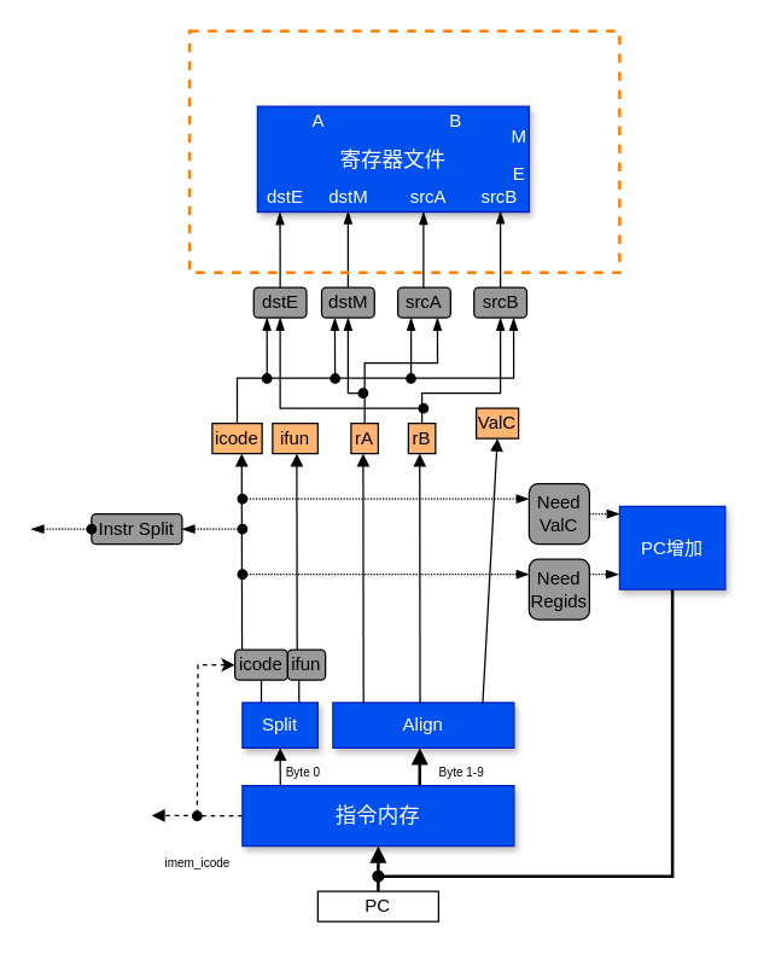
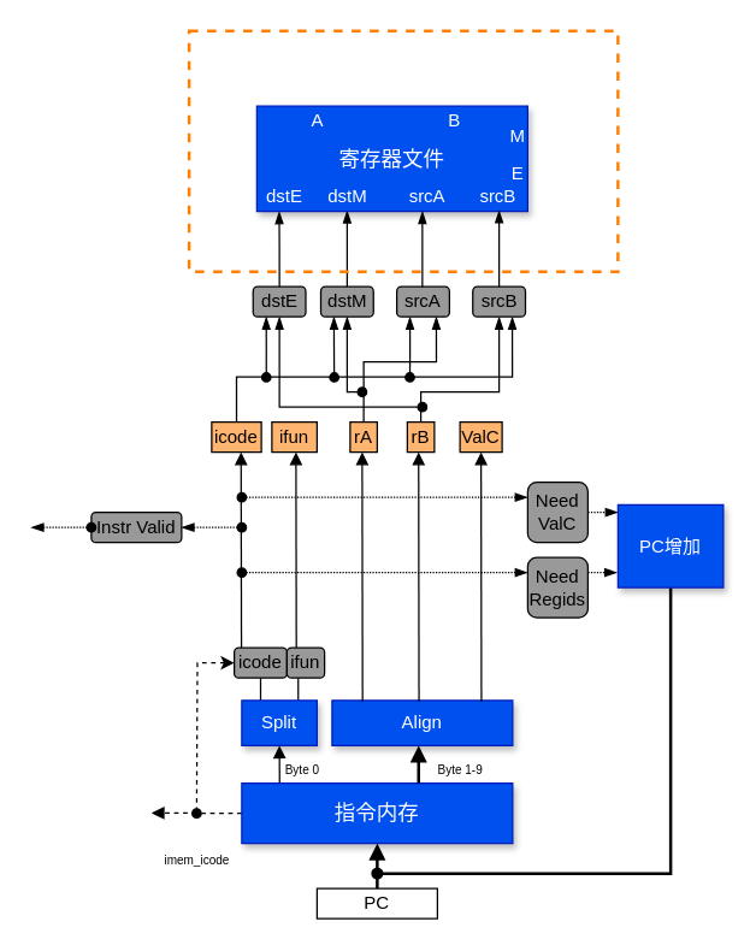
  <mxCell id="0" />
  <mxCell id="1" parent="0" />
  <mxCell id="2" style="edgeStyle=none;rounded=0;orthogonalLoop=1;jettySize=auto;html=1;entryX=0.5;entryY=1;entryDx=0;entryDy=0;exitX=0.128;exitY=0.99;exitDx=0;exitDy=0;exitPerimeter=0;endArrow=block;endFill=1;" parent="1" source="12" target="9" edge="1"><mxGeometry relative="1" as="geometry"><mxPoint x="185" y="519" as="sourcePoint" /></mxGeometry></mxCell>
  <mxCell id="3" style="rounded=0;orthogonalLoop=1;jettySize=auto;html=1;exitX=0;exitY=0.5;exitDx=0;exitDy=0;strokeWidth=1;dashed=1;endArrow=block;endFill=1;" parent="1" source="4" edge="1"><mxGeometry relative="1" as="geometry"><mxPoint x="100" y="539.828" as="targetPoint" /></mxGeometry></mxCell>
  <mxCell id="4" value="&lt;font style=&quot;font-size: 14px&quot;&gt;指令内存&lt;/font&gt;" style="rounded=0;whiteSpace=wrap;html=1;fillColor=#0050ef;strokeColor=#001DBC;fontColor=#ffffff;comic=0;shadow=1;glass=0;" parent="1" vertex="1"><mxGeometry x="160" y="520" width="180" height="40" as="geometry" /></mxCell>
  <mxCell id="5" style="edgeStyle=none;rounded=0;orthogonalLoop=1;jettySize=auto;html=1;exitX=0.5;exitY=0;exitDx=0;exitDy=0;entryX=0.5;entryY=1;entryDx=0;entryDy=0;strokeWidth=2;endArrow=block;endFill=1;" parent="1" source="6" target="4" edge="1"><mxGeometry relative="1" as="geometry" /></mxCell>
  <mxCell id="6" value="PC" style="rounded=0;whiteSpace=wrap;html=1;" parent="1" vertex="1"><mxGeometry x="210" y="590" width="80" height="20" as="geometry" /></mxCell>
  <mxCell id="7" style="edgeStyle=none;rounded=0;orthogonalLoop=1;jettySize=auto;html=1;exitX=0.25;exitY=0;exitDx=0;exitDy=0;entryX=0.5;entryY=1;entryDx=0;entryDy=0;strokeWidth=1;endArrow=none;endFill=0;" parent="1" source="9" target="16" edge="1"><mxGeometry relative="1" as="geometry" /></mxCell>
  <mxCell id="8" style="edgeStyle=none;rounded=0;orthogonalLoop=1;jettySize=auto;html=1;exitX=0.75;exitY=0;exitDx=0;exitDy=0;entryX=0.301;entryY=1.005;entryDx=0;entryDy=0;endArrow=none;endFill=0;strokeWidth=1;entryPerimeter=0;" parent="1" source="9" target="18" edge="1"><mxGeometry relative="1" as="geometry" /></mxCell>
  <mxCell id="9" value="Split" style="rounded=0;whiteSpace=wrap;html=1;fillColor=#0050ef;strokeColor=#001DBC;fontColor=#ffffff;shadow=1;" parent="1" vertex="1"><mxGeometry x="160" y="465" width="50" height="30" as="geometry" /></mxCell>
  <mxCell id="10" value="Align" style="rounded=0;whiteSpace=wrap;html=1;fillColor=#0050ef;strokeColor=#001DBC;fontColor=#ffffff;shadow=1;" parent="1" vertex="1"><mxGeometry x="220" y="465" width="120" height="30" as="geometry" /></mxCell>
  <mxCell id="11" style="edgeStyle=none;rounded=0;orthogonalLoop=1;jettySize=auto;html=1;entryX=0.5;entryY=1;entryDx=0;entryDy=0;strokeWidth=2;endArrow=block;endFill=1;" parent="1" edge="1"><mxGeometry relative="1" as="geometry"><mxPoint x="277.5" y="520" as="sourcePoint" /><mxPoint x="277.5" y="495" as="targetPoint" /></mxGeometry></mxCell>
  <mxCell id="12" value="&lt;font style=&quot;font-size: 8px&quot;&gt;Byte 0&lt;/font&gt;" style="text;html=1;resizable=0;autosize=1;align=center;verticalAlign=middle;points=[];fillColor=none;strokeColor=none;rounded=0;" parent="1" vertex="1"><mxGeometry x="180" y="500" width="40" height="20" as="geometry" /></mxCell>
  <mxCell id="13" value="&lt;font style=&quot;font-size: 8px&quot;&gt;Byte 1-9&lt;/font&gt;" style="text;html=1;resizable=0;autosize=1;align=center;verticalAlign=middle;points=[];fillColor=none;strokeColor=none;rounded=0;" parent="1" vertex="1"><mxGeometry x="280" y="500" width="50" height="20" as="geometry" /></mxCell>
  <mxCell id="14" value="&lt;font style=&quot;font-size: 8px&quot;&gt;imem_icode&lt;/font&gt;" style="text;html=1;resizable=0;autosize=1;align=center;verticalAlign=middle;points=[];fillColor=none;strokeColor=none;rounded=0;" parent="1" vertex="1"><mxGeometry x="100" y="560" width="60" height="20" as="geometry" /></mxCell>
  <mxCell id="15" style="edgeStyle=orthogonalEdgeStyle;rounded=0;orthogonalLoop=1;jettySize=auto;html=1;exitX=0;exitY=0.5;exitDx=0;exitDy=0;dashed=1;startArrow=classic;startFill=1;endArrow=oval;endFill=1;strokeWidth=1;" parent="1" source="16" edge="1"><mxGeometry relative="1" as="geometry"><mxPoint x="130" y="540" as="targetPoint" /></mxGeometry></mxCell>
  <mxCell id="16" value="icode" style="rounded=1;whiteSpace=wrap;html=1;fillColor=#999999;" parent="1" vertex="1"><mxGeometry x="155" y="430" width="35" height="20" as="geometry" /></mxCell>
  <mxCell id="17" style="edgeStyle=none;rounded=0;orthogonalLoop=1;jettySize=auto;html=1;exitX=0.25;exitY=0;exitDx=0;exitDy=0;startArrow=none;startFill=0;endArrow=block;endFill=1;strokeWidth=1;" parent="1" source="18" edge="1"><mxGeometry relative="1" as="geometry"><mxPoint x="196" y="300" as="targetPoint" /></mxGeometry></mxCell>
  <mxCell id="18" value="ifun" style="rounded=1;whiteSpace=wrap;html=1;fillColor=#999999;" parent="1" vertex="1"><mxGeometry x="190" y="430" width="25" height="20" as="geometry" /></mxCell>
  <mxCell id="19" style="edgeStyle=none;rounded=0;jumpSize=0;orthogonalLoop=1;jettySize=auto;html=1;exitX=1;exitY=0.5;exitDx=0;exitDy=0;dashed=1;dashPattern=1 1;startArrow=blockThin;startFill=1;endArrow=oval;endFill=1;strokeWidth=1;" parent="1" source="20" edge="1"><mxGeometry relative="1" as="geometry"><mxPoint x="160" y="350" as="targetPoint" /></mxGeometry></mxCell>
- <mxCell id="20" value="Instr Split" style="rounded=1;whiteSpace=wrap;html=1;fillColor=#999999;" parent="1" vertex="1"><mxGeometry x="60" y="340" width="60" height="20" as="geometry" /></mxCell>
+ <mxCell id="20" value="Instr Valid" style="rounded=1;whiteSpace=wrap;html=1;fillColor=#999999;" parent="1" vertex="1"><mxGeometry x="60" y="340" width="60" height="20" as="geometry" /></mxCell>
  <mxCell id="21" style="edgeStyle=none;rounded=0;orthogonalLoop=1;jettySize=auto;html=1;entryX=0;entryY=0.091;entryDx=0;entryDy=0;entryPerimeter=0;dashed=1;dashPattern=1 1;startArrow=none;startFill=0;endArrow=blockThin;endFill=1;strokeWidth=1;" parent="1" source="23" target="28" edge="1"><mxGeometry relative="1" as="geometry" /></mxCell>
  <mxCell id="22" style="edgeStyle=none;rounded=0;jumpSize=0;orthogonalLoop=1;jettySize=auto;html=1;exitX=0;exitY=0.25;exitDx=0;exitDy=0;dashed=1;dashPattern=1 1;startArrow=blockThin;startFill=1;endArrow=oval;endFill=1;strokeWidth=1;" parent="1" source="23" edge="1"><mxGeometry relative="1" as="geometry"><mxPoint x="160" y="330" as="targetPoint" /></mxGeometry></mxCell>
  <mxCell id="23" value="Need&lt;br&gt;ValC" style="rounded=1;whiteSpace=wrap;html=1;fillColor=#999999;" parent="1" vertex="1"><mxGeometry x="350" y="320" width="40" height="40" as="geometry" /></mxCell>
  <mxCell id="24" style="edgeStyle=none;rounded=0;orthogonalLoop=1;jettySize=auto;html=1;exitX=1;exitY=0.25;exitDx=0;exitDy=0;entryX=-0.008;entryY=0.819;entryDx=0;entryDy=0;entryPerimeter=0;startArrow=none;startFill=0;endArrow=blockThin;endFill=1;strokeWidth=1;dashed=1;dashPattern=1 1;" parent="1" source="26" target="28" edge="1"><mxGeometry relative="1" as="geometry" /></mxCell>
  <mxCell id="25" style="edgeStyle=none;rounded=0;jumpSize=0;orthogonalLoop=1;jettySize=auto;html=1;exitX=0;exitY=0.25;exitDx=0;exitDy=0;dashed=1;dashPattern=1 1;startArrow=blockThin;startFill=1;endArrow=oval;endFill=1;strokeWidth=1;" parent="1" source="26" edge="1"><mxGeometry relative="1" as="geometry"><mxPoint x="160" y="380" as="targetPoint" /></mxGeometry></mxCell>
  <mxCell id="26" value="Need&lt;br&gt;Regids" style="rounded=1;whiteSpace=wrap;html=1;fillColor=#999999;" parent="1" vertex="1"><mxGeometry x="350" y="370" width="40" height="40" as="geometry" /></mxCell>
  <mxCell id="27" style="edgeStyle=orthogonalEdgeStyle;rounded=0;orthogonalLoop=1;jettySize=auto;html=1;exitX=0.5;exitY=1;exitDx=0;exitDy=0;startArrow=none;startFill=0;endArrow=oval;endFill=1;strokeWidth=2;" parent="1" source="28" edge="1"><mxGeometry relative="1" as="geometry"><mxPoint x="250" y="580" as="targetPoint" /><Array as="points"><mxPoint x="445" y="580" /></Array></mxGeometry></mxCell>
  <mxCell id="28" value="PC增加" style="rounded=0;whiteSpace=wrap;html=1;fillColor=#0050ef;strokeColor=#001DBC;fontColor=#ffffff;shadow=1;" parent="1" vertex="1"><mxGeometry x="410" y="335" width="70" height="55" as="geometry" /></mxCell>
  <mxCell id="29" style="edgeStyle=none;rounded=0;orthogonalLoop=1;jettySize=auto;html=1;exitX=0.25;exitY=0;exitDx=0;exitDy=0;startArrow=none;startFill=0;endArrow=block;endFill=1;strokeWidth=1;snapToPoint=1;" parent="1" edge="1"><mxGeometry relative="1" as="geometry"><mxPoint x="159.5" y="300" as="targetPoint" /><mxPoint x="159.75" y="430" as="sourcePoint" /></mxGeometry></mxCell>
  <mxCell id="30" style="edgeStyle=none;rounded=0;jumpSize=0;orthogonalLoop=1;jettySize=auto;html=1;exitX=1;exitY=0.5;exitDx=0;exitDy=0;dashed=1;dashPattern=1 1;startArrow=blockThin;startFill=1;endArrow=oval;endFill=1;strokeWidth=1;" parent="1" edge="1"><mxGeometry relative="1" as="geometry"><mxPoint x="60" y="350" as="targetPoint" /><mxPoint x="20" y="350" as="sourcePoint" /></mxGeometry></mxCell>
  <mxCell id="31" style="edgeStyle=orthogonalEdgeStyle;rounded=0;jumpSize=0;orthogonalLoop=1;jettySize=auto;html=1;exitX=0.5;exitY=0;exitDx=0;exitDy=0;entryX=0.75;entryY=1;entryDx=0;entryDy=0;startArrow=none;startFill=0;endArrow=blockThin;endFill=1;strokeWidth=1;" parent="1" source="32" target="52" edge="1"><mxGeometry relative="1" as="geometry"><Array as="points"><mxPoint x="156" y="250" /><mxPoint x="340" y="250" /></Array></mxGeometry></mxCell>
  <mxCell id="32" value="&lt;font style=&quot;font-size: 12px&quot;&gt;icode&lt;/font&gt;" style="rounded=0;whiteSpace=wrap;html=1;shadow=0;glass=0;comic=0;strokeWidth=1;fillColor=#FFB570;gradientColor=none;" parent="1" vertex="1"><mxGeometry x="140" y="280" width="33" height="20" as="geometry" /></mxCell>
  <mxCell id="33" value="&lt;font style=&quot;font-size: 12px&quot;&gt;ifun&lt;/font&gt;" style="rounded=0;whiteSpace=wrap;html=1;shadow=0;glass=0;comic=0;strokeWidth=1;fillColor=#FFB570;gradientColor=none;" parent="1" vertex="1"><mxGeometry x="180" y="280" width="30" height="20" as="geometry" /></mxCell>
  <mxCell id="34" style="edgeStyle=orthogonalEdgeStyle;rounded=0;jumpSize=0;orthogonalLoop=1;jettySize=auto;html=1;exitX=0.5;exitY=0;exitDx=0;exitDy=0;entryX=0.75;entryY=1;entryDx=0;entryDy=0;startArrow=none;startFill=0;endArrow=blockThin;endFill=1;strokeWidth=1;" parent="1" source="35" target="51" edge="1"><mxGeometry relative="1" as="geometry"><Array as="points"><mxPoint x="241" y="240" /><mxPoint x="289" y="240" /></Array></mxGeometry></mxCell>
  <mxCell id="35" value="&lt;font style=&quot;font-size: 12px&quot;&gt;rA&lt;/font&gt;" style="rounded=0;whiteSpace=wrap;html=1;shadow=0;glass=0;comic=0;strokeWidth=1;fillColor=#FFB570;gradientColor=none;" parent="1" vertex="1"><mxGeometry x="232" y="280" width="18" height="20" as="geometry" /></mxCell>
  <mxCell id="36" style="edgeStyle=orthogonalEdgeStyle;rounded=0;jumpSize=0;orthogonalLoop=1;jettySize=auto;html=1;exitX=0.5;exitY=0;exitDx=0;exitDy=0;entryX=0.5;entryY=1;entryDx=0;entryDy=0;startArrow=none;startFill=0;endArrow=blockThin;endFill=1;strokeWidth=1;" parent="1" source="37" target="52" edge="1"><mxGeometry relative="1" as="geometry"><Array as="points"><mxPoint x="279" y="260" /><mxPoint x="331" y="260" /></Array></mxGeometry></mxCell>
  <mxCell id="37" value="&lt;font style=&quot;font-size: 12px&quot;&gt;rB&lt;/font&gt;" style="rounded=0;whiteSpace=wrap;html=1;shadow=0;glass=0;comic=0;strokeWidth=1;fillColor=#FFB570;gradientColor=none;" parent="1" vertex="1"><mxGeometry x="270" y="280" width="18" height="20" as="geometry" /></mxCell>
  <mxCell id="38" style="edgeStyle=none;rounded=0;jumpSize=0;orthogonalLoop=1;jettySize=auto;html=1;exitX=0.5;exitY=1;exitDx=0;exitDy=0;entryX=0.827;entryY=0.024;entryDx=0;entryDy=0;entryPerimeter=0;startArrow=block;startFill=1;endArrow=none;endFill=0;strokeWidth=1;" parent="1" source="39" target="10" edge="1"><mxGeometry relative="1" as="geometry" /></mxCell>
- <mxCell id="39" value="&lt;font style=&quot;font-size: 12px&quot;&gt;ValC&lt;/font&gt;" style="rounded=0;whiteSpace=wrap;html=1;shadow=0;glass=0;comic=0;strokeWidth=1;fillColor=#FFB570;gradientColor=none;" parent="1" vertex="1"><mxGeometry x="315" y="270" width="28" height="20" as="geometry" /></mxCell>
+ <mxCell id="39" value="&lt;font style=&quot;font-size: 12px&quot;&gt;ValC&lt;/font&gt;" style="rounded=0;whiteSpace=wrap;html=1;shadow=0;glass=0;comic=0;strokeWidth=1;fillColor=#FFB570;gradientColor=none;" parent="1" vertex="1"><mxGeometry x="305" y="280" width="28" height="20" as="geometry" /></mxCell>
  <mxCell id="40" style="edgeStyle=none;rounded=0;jumpSize=0;orthogonalLoop=1;jettySize=auto;html=1;exitX=0.5;exitY=1;exitDx=0;exitDy=0;entryX=0.827;entryY=0.024;entryDx=0;entryDy=0;entryPerimeter=0;startArrow=block;startFill=1;endArrow=none;endFill=0;strokeWidth=1;" parent="1" edge="1"><mxGeometry relative="1" as="geometry"><mxPoint x="277.5" y="300" as="sourcePoint" /><mxPoint x="277.74" y="465.72" as="targetPoint" /></mxGeometry></mxCell>
  <mxCell id="41" style="edgeStyle=none;rounded=0;jumpSize=0;orthogonalLoop=1;jettySize=auto;html=1;exitX=0.5;exitY=1;exitDx=0;exitDy=0;entryX=0.827;entryY=0.024;entryDx=0;entryDy=0;entryPerimeter=0;startArrow=block;startFill=1;endArrow=none;endFill=0;strokeWidth=1;" parent="1" edge="1"><mxGeometry relative="1" as="geometry"><mxPoint x="240" y="300" as="sourcePoint" /><mxPoint x="240.24" y="465.72" as="targetPoint" /></mxGeometry></mxCell>
  <mxCell id="42" style="edgeStyle=orthogonalEdgeStyle;rounded=0;jumpSize=0;orthogonalLoop=1;jettySize=auto;html=1;exitX=0.5;exitY=1;exitDx=0;exitDy=0;startArrow=blockThin;startFill=1;endArrow=oval;endFill=1;strokeWidth=1;" parent="1" source="45" edge="1"><mxGeometry relative="1" as="geometry"><mxPoint x="280" y="270" as="targetPoint" /><Array as="points"><mxPoint x="185" y="270" /></Array></mxGeometry></mxCell>
  <mxCell id="43" style="edgeStyle=orthogonalEdgeStyle;rounded=0;jumpSize=0;orthogonalLoop=1;jettySize=auto;html=1;exitX=0.25;exitY=1;exitDx=0;exitDy=0;startArrow=blockThin;startFill=1;endArrow=oval;endFill=1;strokeWidth=1;" parent="1" source="45" edge="1"><mxGeometry relative="1" as="geometry"><mxPoint x="176.286" y="250.286" as="targetPoint" /></mxGeometry></mxCell>
  <mxCell id="44" style="edgeStyle=orthogonalEdgeStyle;rounded=0;jumpSize=0;orthogonalLoop=1;jettySize=auto;html=1;exitX=0.5;exitY=0;exitDx=0;exitDy=0;entryX=0.434;entryY=1;entryDx=0;entryDy=0;entryPerimeter=0;startArrow=none;startFill=0;endArrow=blockThin;endFill=1;strokeWidth=1;" parent="1" source="45" target="54" edge="1"><mxGeometry relative="1" as="geometry" /></mxCell>
  <mxCell id="45" value="dstE" style="rounded=1;whiteSpace=wrap;html=1;fillColor=#999999;" parent="1" vertex="1"><mxGeometry x="167.5" y="190" width="35" height="20" as="geometry" /></mxCell>
  <mxCell id="46" style="edgeStyle=orthogonalEdgeStyle;rounded=0;jumpSize=0;orthogonalLoop=1;jettySize=auto;html=1;exitX=0.25;exitY=1;exitDx=0;exitDy=0;startArrow=blockThin;startFill=1;endArrow=oval;endFill=1;strokeWidth=1;" parent="1" source="49" edge="1"><mxGeometry relative="1" as="geometry"><mxPoint x="221.429" y="250.286" as="targetPoint" /></mxGeometry></mxCell>
  <mxCell id="47" style="edgeStyle=orthogonalEdgeStyle;rounded=0;jumpSize=0;orthogonalLoop=1;jettySize=auto;html=1;exitX=0.5;exitY=1;exitDx=0;exitDy=0;startArrow=blockThin;startFill=1;endArrow=oval;endFill=1;strokeWidth=1;" parent="1" source="49" edge="1"><mxGeometry relative="1" as="geometry"><mxPoint x="240" y="260" as="targetPoint" /><Array as="points"><mxPoint x="230" y="260" /></Array></mxGeometry></mxCell>
  <mxCell id="48" style="edgeStyle=orthogonalEdgeStyle;rounded=0;jumpSize=0;orthogonalLoop=1;jettySize=auto;html=1;exitX=0.5;exitY=0;exitDx=0;exitDy=0;entryX=0.5;entryY=0.971;entryDx=0;entryDy=0;entryPerimeter=0;startArrow=none;startFill=0;endArrow=blockThin;endFill=1;strokeWidth=1;" parent="1" source="49" target="55" edge="1"><mxGeometry relative="1" as="geometry" /></mxCell>
  <mxCell id="49" value="dstM" style="rounded=1;whiteSpace=wrap;html=1;fillColor=#999999;" parent="1" vertex="1"><mxGeometry x="212.5" y="190" width="35" height="20" as="geometry" /></mxCell>
  <mxCell id="50" style="edgeStyle=orthogonalEdgeStyle;rounded=0;jumpSize=0;orthogonalLoop=1;jettySize=auto;html=1;exitX=0.25;exitY=1;exitDx=0;exitDy=0;startArrow=blockThin;startFill=1;endArrow=oval;endFill=1;strokeWidth=1;" parent="1" source="51" edge="1"><mxGeometry relative="1" as="geometry"><mxPoint x="271.714" y="250.286" as="targetPoint" /></mxGeometry></mxCell>
  <mxCell id="51" value="srcA" style="rounded=1;whiteSpace=wrap;html=1;fillColor=#999999;" parent="1" vertex="1"><mxGeometry x="263" y="190" width="35" height="20" as="geometry" /></mxCell>
  <mxCell id="52" value="srcB" style="rounded=1;whiteSpace=wrap;html=1;fillColor=#999999;" parent="1" vertex="1"><mxGeometry x="313.5" y="190" width="35" height="20" as="geometry" /></mxCell>
  <mxCell id="53" value="&lt;span style=&quot;font-size: 14px&quot;&gt;寄存器文件&lt;/span&gt;" style="rounded=0;whiteSpace=wrap;html=1;fillColor=#0050ef;strokeColor=#001DBC;fontColor=#ffffff;comic=0;shadow=1;glass=0;" parent="1" vertex="1"><mxGeometry x="170" y="70" width="180" height="70" as="geometry" /></mxCell>
  <mxCell id="54" value="&lt;font color=&quot;#ffffff&quot;&gt;dstE&lt;/font&gt;" style="text;html=1;resizable=0;autosize=1;align=center;verticalAlign=middle;points=[];rounded=0;shadow=0;glass=0;comic=0;" parent="1" vertex="1"><mxGeometry x="167.5" y="120" width="40" height="20" as="geometry" /></mxCell>
  <mxCell id="55" value="&lt;font color=&quot;#ffffff&quot;&gt;dstM&lt;/font&gt;" style="text;html=1;resizable=0;autosize=1;align=center;verticalAlign=middle;points=[];rounded=0;shadow=0;glass=0;comic=0;" parent="1" vertex="1"><mxGeometry x="210" y="120" width="40" height="20" as="geometry" /></mxCell>
  <mxCell id="56" value="&lt;font color=&quot;#ffffff&quot;&gt;srcA&lt;/font&gt;" style="text;html=1;resizable=0;autosize=1;align=center;verticalAlign=middle;points=[];rounded=0;shadow=0;glass=0;comic=0;" parent="1" vertex="1"><mxGeometry x="263" y="120" width="40" height="20" as="geometry" /></mxCell>
  <mxCell id="57" value="&lt;font color=&quot;#ffffff&quot;&gt;srcB&lt;/font&gt;" style="text;html=1;resizable=0;autosize=1;align=center;verticalAlign=middle;points=[];rounded=0;shadow=0;glass=0;comic=0;" parent="1" vertex="1"><mxGeometry x="310" y="120" width="40" height="20" as="geometry" /></mxCell>
  <mxCell id="58" value="&lt;font color=&quot;#ffffff&quot;&gt;E&lt;/font&gt;" style="text;html=1;resizable=0;autosize=1;align=center;verticalAlign=middle;points=[];rounded=0;shadow=0;glass=0;comic=0;" parent="1" vertex="1"><mxGeometry x="333" y="105" width="20" height="20" as="geometry" /></mxCell>
  <mxCell id="59" value="&lt;font color=&quot;#ffffff&quot;&gt;M&lt;/font&gt;" style="text;html=1;resizable=0;autosize=1;align=center;verticalAlign=middle;points=[];rounded=0;shadow=0;glass=0;comic=0;" parent="1" vertex="1"><mxGeometry x="328" y="80" width="30" height="20" as="geometry" /></mxCell>
  <mxCell id="60" value="&lt;font color=&quot;#ffffff&quot;&gt;A&lt;/font&gt;" style="text;html=1;resizable=0;autosize=1;align=center;verticalAlign=middle;points=[];rounded=0;shadow=0;glass=0;comic=0;" parent="1" vertex="1"><mxGeometry x="200" y="70" width="20" height="20" as="geometry" /></mxCell>
  <mxCell id="61" value="&lt;font color=&quot;#ffffff&quot;&gt;B&lt;/font&gt;" style="text;html=1;resizable=0;autosize=1;align=center;verticalAlign=middle;points=[];rounded=0;shadow=0;glass=0;comic=0;" parent="1" vertex="1"><mxGeometry x="290.5" y="70" width="20" height="20" as="geometry" /></mxCell>
  <mxCell id="62" style="edgeStyle=orthogonalEdgeStyle;rounded=0;jumpSize=0;orthogonalLoop=1;jettySize=auto;html=1;exitX=0.5;exitY=0;exitDx=0;exitDy=0;entryX=0.5;entryY=0.971;entryDx=0;entryDy=0;entryPerimeter=0;startArrow=none;startFill=0;endArrow=blockThin;endFill=1;strokeWidth=1;" parent="1" edge="1"><mxGeometry relative="1" as="geometry"><mxPoint x="280" y="190.5" as="sourcePoint" /><mxPoint x="280" y="139.833" as="targetPoint" /></mxGeometry></mxCell>
  <mxCell id="63" style="edgeStyle=orthogonalEdgeStyle;rounded=0;jumpSize=0;orthogonalLoop=1;jettySize=auto;html=1;exitX=0.5;exitY=0;exitDx=0;exitDy=0;entryX=0.5;entryY=0.971;entryDx=0;entryDy=0;entryPerimeter=0;startArrow=none;startFill=0;endArrow=blockThin;endFill=1;strokeWidth=1;" parent="1" edge="1"><mxGeometry relative="1" as="geometry"><mxPoint x="331" y="190" as="sourcePoint" /><mxPoint x="331" y="139.333" as="targetPoint" /></mxGeometry></mxCell>
  <mxCell id="64" value="" style="rounded=0;whiteSpace=wrap;html=1;shadow=0;glass=0;comic=0;strokeWidth=2;fillColor=none;gradientColor=none;strokeColor=#FF8000;dashed=1;" parent="1" vertex="1"><mxGeometry x="125" y="20" width="285" height="160" as="geometry" /></mxCell>
